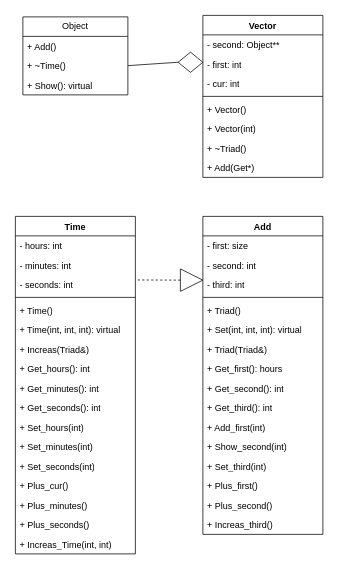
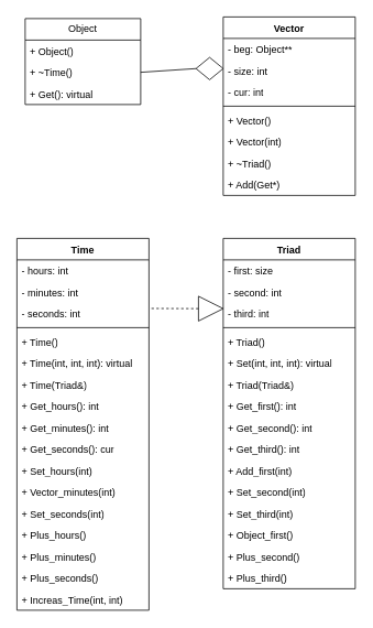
  <mxCell id="0" />
  <mxCell id="1" parent="0" />
- <mxCell id="2" value="Add" style="swimlane;fontStyle=1;align=center;verticalAlign=top;childLayout=stackLayout;horizontal=1;startSize=26;horizontalStack=0;resizeParent=1;resizeParentMax=0;resizeLast=0;collapsible=1;marginBottom=0;whiteSpace=wrap;html=1;" parent="1" vertex="1"><mxGeometry x="270" y="288" width="160" height="424" as="geometry" /></mxCell>
+ <mxCell id="2" value="Triad" style="swimlane;fontStyle=1;align=center;verticalAlign=top;childLayout=stackLayout;horizontal=1;startSize=26;horizontalStack=0;resizeParent=1;resizeParentMax=0;resizeLast=0;collapsible=1;marginBottom=0;whiteSpace=wrap;html=1;" parent="1" vertex="1"><mxGeometry x="270" y="288" width="160" height="424" as="geometry" /></mxCell>
  <mxCell id="3" value="- first: size" style="text;strokeColor=none;fillColor=none;align=left;verticalAlign=top;spacingLeft=4;spacingRight=4;overflow=hidden;rotatable=0;points=[[0,0.5],[1,0.5]];portConstraint=eastwest;whiteSpace=wrap;html=1;" parent="2" vertex="1"><mxGeometry y="26" width="160" height="26" as="geometry" /></mxCell>
  <mxCell id="4" value="- second: int" style="text;strokeColor=none;fillColor=none;align=left;verticalAlign=top;spacingLeft=4;spacingRight=4;overflow=hidden;rotatable=0;points=[[0,0.5],[1,0.5]];portConstraint=eastwest;whiteSpace=wrap;html=1;" parent="2" vertex="1"><mxGeometry y="52" width="160" height="26" as="geometry" /></mxCell>
  <mxCell id="5" value="- third: int" style="text;strokeColor=none;fillColor=none;align=left;verticalAlign=top;spacingLeft=4;spacingRight=4;overflow=hidden;rotatable=0;points=[[0,0.5],[1,0.5]];portConstraint=eastwest;whiteSpace=wrap;html=1;" parent="2" vertex="1"><mxGeometry y="78" width="160" height="26" as="geometry" /></mxCell>
  <mxCell id="6" value="" style="line;strokeWidth=1;fillColor=none;align=left;verticalAlign=middle;spacingTop=-1;spacingLeft=3;spacingRight=3;rotatable=0;labelPosition=right;points=[];portConstraint=eastwest;strokeColor=inherit;" parent="2" vertex="1"><mxGeometry y="104" width="160" height="8" as="geometry" /></mxCell>
  <mxCell id="7" value="+ Triad()" style="text;strokeColor=none;fillColor=none;align=left;verticalAlign=top;spacingLeft=4;spacingRight=4;overflow=hidden;rotatable=0;points=[[0,0.5],[1,0.5]];portConstraint=eastwest;whiteSpace=wrap;html=1;" parent="2" vertex="1"><mxGeometry y="112" width="160" height="26" as="geometry" /></mxCell>
  <mxCell id="8" value="+ Set(int, int, int): virtual" style="text;strokeColor=none;fillColor=none;align=left;verticalAlign=top;spacingLeft=4;spacingRight=4;overflow=hidden;rotatable=0;points=[[0,0.5],[1,0.5]];portConstraint=eastwest;whiteSpace=wrap;html=1;" parent="2" vertex="1"><mxGeometry y="138" width="160" height="26" as="geometry" /></mxCell>
  <mxCell id="9" value="+ Triad(Triad&amp;amp;)" style="text;strokeColor=none;fillColor=none;align=left;verticalAlign=top;spacingLeft=4;spacingRight=4;overflow=hidden;rotatable=0;points=[[0,0.5],[1,0.5]];portConstraint=eastwest;whiteSpace=wrap;html=1;" parent="2" vertex="1"><mxGeometry y="164" width="160" height="26" as="geometry" /></mxCell>
- <mxCell id="10" value="+ Get_first(): hours" style="text;strokeColor=none;fillColor=none;align=left;verticalAlign=top;spacingLeft=4;spacingRight=4;overflow=hidden;rotatable=0;points=[[0,0.5],[1,0.5]];portConstraint=eastwest;whiteSpace=wrap;html=1;" parent="2" vertex="1"><mxGeometry y="190" width="160" height="26" as="geometry" /></mxCell>
+ <mxCell id="10" value="+ Get_first(): int" style="text;strokeColor=none;fillColor=none;align=left;verticalAlign=top;spacingLeft=4;spacingRight=4;overflow=hidden;rotatable=0;points=[[0,0.5],[1,0.5]];portConstraint=eastwest;whiteSpace=wrap;html=1;" parent="2" vertex="1"><mxGeometry y="190" width="160" height="26" as="geometry" /></mxCell>
  <mxCell id="11" value="+ Get_second(): int" style="text;strokeColor=none;fillColor=none;align=left;verticalAlign=top;spacingLeft=4;spacingRight=4;overflow=hidden;rotatable=0;points=[[0,0.5],[1,0.5]];portConstraint=eastwest;whiteSpace=wrap;html=1;" parent="2" vertex="1"><mxGeometry y="216" width="160" height="26" as="geometry" /></mxCell>
  <mxCell id="12" value="+ Get_third(): int" style="text;strokeColor=none;fillColor=none;align=left;verticalAlign=top;spacingLeft=4;spacingRight=4;overflow=hidden;rotatable=0;points=[[0,0.5],[1,0.5]];portConstraint=eastwest;whiteSpace=wrap;html=1;" parent="2" vertex="1"><mxGeometry y="242" width="160" height="26" as="geometry" /></mxCell>
  <mxCell id="13" value="+ Add_first(int)" style="text;strokeColor=none;fillColor=none;align=left;verticalAlign=top;spacingLeft=4;spacingRight=4;overflow=hidden;rotatable=0;points=[[0,0.5],[1,0.5]];portConstraint=eastwest;whiteSpace=wrap;html=1;" parent="2" vertex="1"><mxGeometry y="268" width="160" height="26" as="geometry" /></mxCell>
- <mxCell id="14" value="+ Show_second(int)" style="text;strokeColor=none;fillColor=none;align=left;verticalAlign=top;spacingLeft=4;spacingRight=4;overflow=hidden;rotatable=0;points=[[0,0.5],[1,0.5]];portConstraint=eastwest;whiteSpace=wrap;html=1;" parent="2" vertex="1"><mxGeometry y="294" width="160" height="26" as="geometry" /></mxCell>
+ <mxCell id="14" value="+ Set_second(int)" style="text;strokeColor=none;fillColor=none;align=left;verticalAlign=top;spacingLeft=4;spacingRight=4;overflow=hidden;rotatable=0;points=[[0,0.5],[1,0.5]];portConstraint=eastwest;whiteSpace=wrap;html=1;" parent="2" vertex="1"><mxGeometry y="294" width="160" height="26" as="geometry" /></mxCell>
  <mxCell id="15" value="+ Set_third(int)" style="text;strokeColor=none;fillColor=none;align=left;verticalAlign=top;spacingLeft=4;spacingRight=4;overflow=hidden;rotatable=0;points=[[0,0.5],[1,0.5]];portConstraint=eastwest;whiteSpace=wrap;html=1;" parent="2" vertex="1"><mxGeometry y="320" width="160" height="26" as="geometry" /></mxCell>
- <mxCell id="16" value="+ Plus_first()" style="text;strokeColor=none;fillColor=none;align=left;verticalAlign=top;spacingLeft=4;spacingRight=4;overflow=hidden;rotatable=0;points=[[0,0.5],[1,0.5]];portConstraint=eastwest;whiteSpace=wrap;html=1;" parent="2" vertex="1"><mxGeometry y="346" width="160" height="26" as="geometry" /></mxCell>
+ <mxCell id="16" value="+ Object_first()" style="text;strokeColor=none;fillColor=none;align=left;verticalAlign=top;spacingLeft=4;spacingRight=4;overflow=hidden;rotatable=0;points=[[0,0.5],[1,0.5]];portConstraint=eastwest;whiteSpace=wrap;html=1;" parent="2" vertex="1"><mxGeometry y="346" width="160" height="26" as="geometry" /></mxCell>
  <mxCell id="17" value="+ Plus_second()" style="text;strokeColor=none;fillColor=none;align=left;verticalAlign=top;spacingLeft=4;spacingRight=4;overflow=hidden;rotatable=0;points=[[0,0.5],[1,0.5]];portConstraint=eastwest;whiteSpace=wrap;html=1;" parent="2" vertex="1"><mxGeometry y="372" width="160" height="26" as="geometry" /></mxCell>
- <mxCell id="18" value="+ Increas_third()" style="text;strokeColor=none;fillColor=none;align=left;verticalAlign=top;spacingLeft=4;spacingRight=4;overflow=hidden;rotatable=0;points=[[0,0.5],[1,0.5]];portConstraint=eastwest;whiteSpace=wrap;html=1;" parent="2" vertex="1"><mxGeometry y="398" width="160" height="26" as="geometry" /></mxCell>
+ <mxCell id="18" value="+ Plus_third()" style="text;strokeColor=none;fillColor=none;align=left;verticalAlign=top;spacingLeft=4;spacingRight=4;overflow=hidden;rotatable=0;points=[[0,0.5],[1,0.5]];portConstraint=eastwest;whiteSpace=wrap;html=1;" parent="2" vertex="1"><mxGeometry y="398" width="160" height="26" as="geometry" /></mxCell>
  <mxCell id="19" value="Time" style="swimlane;fontStyle=1;align=center;verticalAlign=top;childLayout=stackLayout;horizontal=1;startSize=26;horizontalStack=0;resizeParent=1;resizeParentMax=0;resizeLast=0;collapsible=1;marginBottom=0;whiteSpace=wrap;html=1;" parent="1" vertex="1"><mxGeometry x="20" y="288" width="160" height="450" as="geometry" /></mxCell>
  <mxCell id="20" value="- hours: int" style="text;strokeColor=none;fillColor=none;align=left;verticalAlign=top;spacingLeft=4;spacingRight=4;overflow=hidden;rotatable=0;points=[[0,0.5],[1,0.5]];portConstraint=eastwest;whiteSpace=wrap;html=1;" parent="19" vertex="1"><mxGeometry y="26" width="160" height="26" as="geometry" /></mxCell>
  <mxCell id="21" value="- minutes: int" style="text;strokeColor=none;fillColor=none;align=left;verticalAlign=top;spacingLeft=4;spacingRight=4;overflow=hidden;rotatable=0;points=[[0,0.5],[1,0.5]];portConstraint=eastwest;whiteSpace=wrap;html=1;" parent="19" vertex="1"><mxGeometry y="52" width="160" height="26" as="geometry" /></mxCell>
  <mxCell id="22" value="- seconds: int" style="text;strokeColor=none;fillColor=none;align=left;verticalAlign=top;spacingLeft=4;spacingRight=4;overflow=hidden;rotatable=0;points=[[0,0.5],[1,0.5]];portConstraint=eastwest;whiteSpace=wrap;html=1;" parent="19" vertex="1"><mxGeometry y="78" width="160" height="26" as="geometry" /></mxCell>
  <mxCell id="23" value="" style="line;strokeWidth=1;fillColor=none;align=left;verticalAlign=middle;spacingTop=-1;spacingLeft=3;spacingRight=3;rotatable=0;labelPosition=right;points=[];portConstraint=eastwest;strokeColor=inherit;" parent="19" vertex="1"><mxGeometry y="104" width="160" height="8" as="geometry" /></mxCell>
  <mxCell id="24" value="+ Time()" style="text;strokeColor=none;fillColor=none;align=left;verticalAlign=top;spacingLeft=4;spacingRight=4;overflow=hidden;rotatable=0;points=[[0,0.5],[1,0.5]];portConstraint=eastwest;whiteSpace=wrap;html=1;" parent="19" vertex="1"><mxGeometry y="112" width="160" height="26" as="geometry" /></mxCell>
  <mxCell id="25" value="+ Time(int, int, int): virtual" style="text;strokeColor=none;fillColor=none;align=left;verticalAlign=top;spacingLeft=4;spacingRight=4;overflow=hidden;rotatable=0;points=[[0,0.5],[1,0.5]];portConstraint=eastwest;whiteSpace=wrap;html=1;" parent="19" vertex="1"><mxGeometry y="138" width="160" height="26" as="geometry" /></mxCell>
- <mxCell id="26" value="+ Increas(Triad&amp;amp;)" style="text;strokeColor=none;fillColor=none;align=left;verticalAlign=top;spacingLeft=4;spacingRight=4;overflow=hidden;rotatable=0;points=[[0,0.5],[1,0.5]];portConstraint=eastwest;whiteSpace=wrap;html=1;" parent="19" vertex="1"><mxGeometry y="164" width="160" height="26" as="geometry" /></mxCell>
+ <mxCell id="26" value="+ Time(Triad&amp;amp;)" style="text;strokeColor=none;fillColor=none;align=left;verticalAlign=top;spacingLeft=4;spacingRight=4;overflow=hidden;rotatable=0;points=[[0,0.5],[1,0.5]];portConstraint=eastwest;whiteSpace=wrap;html=1;" parent="19" vertex="1"><mxGeometry y="164" width="160" height="26" as="geometry" /></mxCell>
  <mxCell id="27" value="+ Get_hours(): int" style="text;strokeColor=none;fillColor=none;align=left;verticalAlign=top;spacingLeft=4;spacingRight=4;overflow=hidden;rotatable=0;points=[[0,0.5],[1,0.5]];portConstraint=eastwest;whiteSpace=wrap;html=1;" parent="19" vertex="1"><mxGeometry y="190" width="160" height="26" as="geometry" /></mxCell>
  <mxCell id="28" value="+ Get_minutes(): int" style="text;strokeColor=none;fillColor=none;align=left;verticalAlign=top;spacingLeft=4;spacingRight=4;overflow=hidden;rotatable=0;points=[[0,0.5],[1,0.5]];portConstraint=eastwest;whiteSpace=wrap;html=1;" parent="19" vertex="1"><mxGeometry y="216" width="160" height="26" as="geometry" /></mxCell>
- <mxCell id="29" value="+ Get_seconds(): int" style="text;strokeColor=none;fillColor=none;align=left;verticalAlign=top;spacingLeft=4;spacingRight=4;overflow=hidden;rotatable=0;points=[[0,0.5],[1,0.5]];portConstraint=eastwest;whiteSpace=wrap;html=1;" parent="19" vertex="1"><mxGeometry y="242" width="160" height="26" as="geometry" /></mxCell>
+ <mxCell id="29" value="+ Get_seconds(): cur" style="text;strokeColor=none;fillColor=none;align=left;verticalAlign=top;spacingLeft=4;spacingRight=4;overflow=hidden;rotatable=0;points=[[0,0.5],[1,0.5]];portConstraint=eastwest;whiteSpace=wrap;html=1;" parent="19" vertex="1"><mxGeometry y="242" width="160" height="26" as="geometry" /></mxCell>
  <mxCell id="30" value="+ Set_hours(int)" style="text;strokeColor=none;fillColor=none;align=left;verticalAlign=top;spacingLeft=4;spacingRight=4;overflow=hidden;rotatable=0;points=[[0,0.5],[1,0.5]];portConstraint=eastwest;whiteSpace=wrap;html=1;" parent="19" vertex="1"><mxGeometry y="268" width="160" height="26" as="geometry" /></mxCell>
- <mxCell id="31" value="+ Set_minutes(int)" style="text;strokeColor=none;fillColor=none;align=left;verticalAlign=top;spacingLeft=4;spacingRight=4;overflow=hidden;rotatable=0;points=[[0,0.5],[1,0.5]];portConstraint=eastwest;whiteSpace=wrap;html=1;" parent="19" vertex="1"><mxGeometry y="294" width="160" height="26" as="geometry" /></mxCell>
+ <mxCell id="31" value="+ Vector_minutes(int)" style="text;strokeColor=none;fillColor=none;align=left;verticalAlign=top;spacingLeft=4;spacingRight=4;overflow=hidden;rotatable=0;points=[[0,0.5],[1,0.5]];portConstraint=eastwest;whiteSpace=wrap;html=1;" parent="19" vertex="1"><mxGeometry y="294" width="160" height="26" as="geometry" /></mxCell>
  <mxCell id="32" value="+ Set_seconds(int)" style="text;strokeColor=none;fillColor=none;align=left;verticalAlign=top;spacingLeft=4;spacingRight=4;overflow=hidden;rotatable=0;points=[[0,0.5],[1,0.5]];portConstraint=eastwest;whiteSpace=wrap;html=1;" parent="19" vertex="1"><mxGeometry y="320" width="160" height="26" as="geometry" /></mxCell>
- <mxCell id="33" value="+ Plus_cur()" style="text;strokeColor=none;fillColor=none;align=left;verticalAlign=top;spacingLeft=4;spacingRight=4;overflow=hidden;rotatable=0;points=[[0,0.5],[1,0.5]];portConstraint=eastwest;whiteSpace=wrap;html=1;" parent="19" vertex="1"><mxGeometry y="346" width="160" height="26" as="geometry" /></mxCell>
+ <mxCell id="33" value="+ Plus_hours()" style="text;strokeColor=none;fillColor=none;align=left;verticalAlign=top;spacingLeft=4;spacingRight=4;overflow=hidden;rotatable=0;points=[[0,0.5],[1,0.5]];portConstraint=eastwest;whiteSpace=wrap;html=1;" parent="19" vertex="1"><mxGeometry y="346" width="160" height="26" as="geometry" /></mxCell>
  <mxCell id="34" value="+ Plus_minutes()" style="text;strokeColor=none;fillColor=none;align=left;verticalAlign=top;spacingLeft=4;spacingRight=4;overflow=hidden;rotatable=0;points=[[0,0.5],[1,0.5]];portConstraint=eastwest;whiteSpace=wrap;html=1;" parent="19" vertex="1"><mxGeometry y="372" width="160" height="26" as="geometry" /></mxCell>
  <mxCell id="35" value="+ Plus_seconds()" style="text;strokeColor=none;fillColor=none;align=left;verticalAlign=top;spacingLeft=4;spacingRight=4;overflow=hidden;rotatable=0;points=[[0,0.5],[1,0.5]];portConstraint=eastwest;whiteSpace=wrap;html=1;" parent="19" vertex="1"><mxGeometry y="398" width="160" height="26" as="geometry" /></mxCell>
  <mxCell id="36" value="+ Increas_Time(int, int)" style="text;strokeColor=none;fillColor=none;align=left;verticalAlign=top;spacingLeft=4;spacingRight=4;overflow=hidden;rotatable=0;points=[[0,0.5],[1,0.5]];portConstraint=eastwest;whiteSpace=wrap;html=1;" parent="19" vertex="1"><mxGeometry y="424" width="160" height="26" as="geometry" /></mxCell>
  <mxCell id="37" value="" style="triangle;whiteSpace=wrap;html=1;" parent="1" vertex="1"><mxGeometry x="240" y="358" width="30" height="30" as="geometry" /></mxCell>
  <mxCell id="38" value="" style="endArrow=none;dashed=1;html=1;rounded=0;entryX=0;entryY=0.5;entryDx=0;entryDy=0;exitX=1.019;exitY=0.262;exitDx=0;exitDy=0;exitPerimeter=0;" parent="1" source="22" target="37" edge="1"><mxGeometry width="50" height="50" relative="1" as="geometry"><mxPoint x="150" y="458" as="sourcePoint" /><mxPoint x="200" y="408" as="targetPoint" /></mxGeometry></mxCell>
  <mxCell id="39" value="Vector" style="swimlane;fontStyle=1;align=center;verticalAlign=top;childLayout=stackLayout;horizontal=1;startSize=26;horizontalStack=0;resizeParent=1;resizeParentMax=0;resizeLast=0;collapsible=1;marginBottom=0;whiteSpace=wrap;html=1;" vertex="1" parent="1"><mxGeometry x="270" y="20" width="160" height="216" as="geometry" /></mxCell>
- <mxCell id="40" value="- second: Object**" style="text;strokeColor=none;fillColor=none;align=left;verticalAlign=top;spacingLeft=4;spacingRight=4;overflow=hidden;rotatable=0;points=[[0,0.5],[1,0.5]];portConstraint=eastwest;whiteSpace=wrap;html=1;" vertex="1" parent="39"><mxGeometry y="26" width="160" height="26" as="geometry" /></mxCell>
- <mxCell id="41" value="- first: int" style="text;strokeColor=none;fillColor=none;align=left;verticalAlign=top;spacingLeft=4;spacingRight=4;overflow=hidden;rotatable=0;points=[[0,0.5],[1,0.5]];portConstraint=eastwest;whiteSpace=wrap;html=1;" vertex="1" parent="39"><mxGeometry y="52" width="160" height="26" as="geometry" /></mxCell>
+ <mxCell id="40" value="- beg: Object**" style="text;strokeColor=none;fillColor=none;align=left;verticalAlign=top;spacingLeft=4;spacingRight=4;overflow=hidden;rotatable=0;points=[[0,0.5],[1,0.5]];portConstraint=eastwest;whiteSpace=wrap;html=1;" vertex="1" parent="39"><mxGeometry y="26" width="160" height="26" as="geometry" /></mxCell>
+ <mxCell id="41" value="- size: int" style="text;strokeColor=none;fillColor=none;align=left;verticalAlign=top;spacingLeft=4;spacingRight=4;overflow=hidden;rotatable=0;points=[[0,0.5],[1,0.5]];portConstraint=eastwest;whiteSpace=wrap;html=1;" vertex="1" parent="39"><mxGeometry y="52" width="160" height="26" as="geometry" /></mxCell>
  <mxCell id="42" value="- cur: int" style="text;strokeColor=none;fillColor=none;align=left;verticalAlign=top;spacingLeft=4;spacingRight=4;overflow=hidden;rotatable=0;points=[[0,0.5],[1,0.5]];portConstraint=eastwest;whiteSpace=wrap;html=1;" vertex="1" parent="39"><mxGeometry y="78" width="160" height="26" as="geometry" /></mxCell>
  <mxCell id="43" value="" style="line;strokeWidth=1;fillColor=none;align=left;verticalAlign=middle;spacingTop=-1;spacingLeft=3;spacingRight=3;rotatable=0;labelPosition=right;points=[];portConstraint=eastwest;strokeColor=inherit;" vertex="1" parent="39"><mxGeometry y="104" width="160" height="8" as="geometry" /></mxCell>
  <mxCell id="44" value="+ Vector()" style="text;strokeColor=none;fillColor=none;align=left;verticalAlign=top;spacingLeft=4;spacingRight=4;overflow=hidden;rotatable=0;points=[[0,0.5],[1,0.5]];portConstraint=eastwest;whiteSpace=wrap;html=1;" vertex="1" parent="39"><mxGeometry y="112" width="160" height="26" as="geometry" /></mxCell>
  <mxCell id="45" value="+ Vector(int)" style="text;strokeColor=none;fillColor=none;align=left;verticalAlign=top;spacingLeft=4;spacingRight=4;overflow=hidden;rotatable=0;points=[[0,0.5],[1,0.5]];portConstraint=eastwest;whiteSpace=wrap;html=1;" vertex="1" parent="39"><mxGeometry y="138" width="160" height="26" as="geometry" /></mxCell>
  <mxCell id="46" value="+ ~Triad()" style="text;strokeColor=none;fillColor=none;align=left;verticalAlign=top;spacingLeft=4;spacingRight=4;overflow=hidden;rotatable=0;points=[[0,0.5],[1,0.5]];portConstraint=eastwest;whiteSpace=wrap;html=1;" vertex="1" parent="39"><mxGeometry y="164" width="160" height="26" as="geometry" /></mxCell>
  <mxCell id="47" value="+ Add(Get*)" style="text;strokeColor=none;fillColor=none;align=left;verticalAlign=top;spacingLeft=4;spacingRight=4;overflow=hidden;rotatable=0;points=[[0,0.5],[1,0.5]];portConstraint=eastwest;whiteSpace=wrap;html=1;" vertex="1" parent="39"><mxGeometry y="190" width="160" height="26" as="geometry" /></mxCell>
  <mxCell id="48" value="Object" style="swimlane;fontStyle=0;childLayout=stackLayout;horizontal=1;startSize=26;fillColor=none;horizontalStack=0;resizeParent=1;resizeParentMax=0;resizeLast=0;collapsible=1;marginBottom=0;whiteSpace=wrap;html=1;" vertex="1" parent="1"><mxGeometry x="30" y="22" width="140" height="104" as="geometry" /></mxCell>
- <mxCell id="49" value="+ Add()" style="text;strokeColor=none;fillColor=none;align=left;verticalAlign=top;spacingLeft=4;spacingRight=4;overflow=hidden;rotatable=0;points=[[0,0.5],[1,0.5]];portConstraint=eastwest;whiteSpace=wrap;html=1;" vertex="1" parent="48"><mxGeometry y="26" width="140" height="26" as="geometry" /></mxCell>
+ <mxCell id="49" value="+ Object()" style="text;strokeColor=none;fillColor=none;align=left;verticalAlign=top;spacingLeft=4;spacingRight=4;overflow=hidden;rotatable=0;points=[[0,0.5],[1,0.5]];portConstraint=eastwest;whiteSpace=wrap;html=1;" vertex="1" parent="48"><mxGeometry y="26" width="140" height="26" as="geometry" /></mxCell>
  <mxCell id="50" value="+ ~Time()" style="text;strokeColor=none;fillColor=none;align=left;verticalAlign=top;spacingLeft=4;spacingRight=4;overflow=hidden;rotatable=0;points=[[0,0.5],[1,0.5]];portConstraint=eastwest;whiteSpace=wrap;html=1;" vertex="1" parent="48"><mxGeometry y="52" width="140" height="26" as="geometry" /></mxCell>
- <mxCell id="51" value="+ Show(): virtual" style="text;strokeColor=none;fillColor=none;align=left;verticalAlign=top;spacingLeft=4;spacingRight=4;overflow=hidden;rotatable=0;points=[[0,0.5],[1,0.5]];portConstraint=eastwest;whiteSpace=wrap;html=1;" vertex="1" parent="48"><mxGeometry y="78" width="140" height="26" as="geometry" /></mxCell>
+ <mxCell id="51" value="+ Get(): virtual" style="text;strokeColor=none;fillColor=none;align=left;verticalAlign=top;spacingLeft=4;spacingRight=4;overflow=hidden;rotatable=0;points=[[0,0.5],[1,0.5]];portConstraint=eastwest;whiteSpace=wrap;html=1;" vertex="1" parent="48"><mxGeometry y="78" width="140" height="26" as="geometry" /></mxCell>
  <mxCell id="52" value="" style="rhombus;whiteSpace=wrap;html=1;" vertex="1" parent="1"><mxGeometry x="237" y="69" width="33" height="27" as="geometry" /></mxCell>
  <mxCell id="53" value="" style="endArrow=none;html=1;rounded=0;entryX=0;entryY=0.5;entryDx=0;entryDy=0;exitX=1;exitY=0.5;exitDx=0;exitDy=0;" edge="1" parent="1" source="50" target="52"><mxGeometry width="50" height="50" relative="1" as="geometry"><mxPoint x="276" y="347" as="sourcePoint" /><mxPoint x="326" y="297" as="targetPoint" /></mxGeometry></mxCell>
